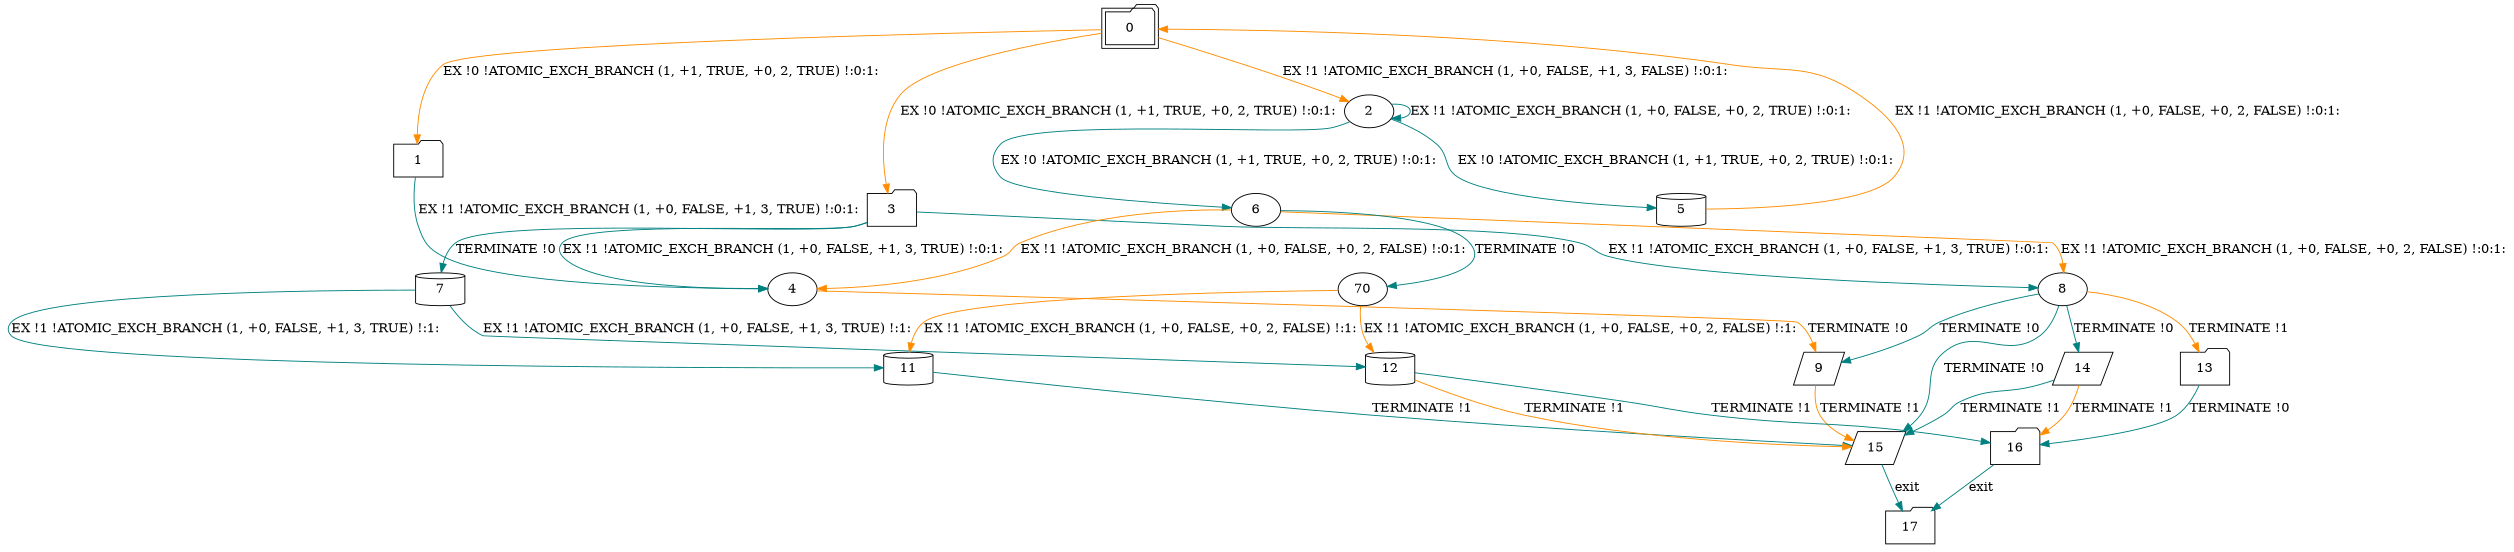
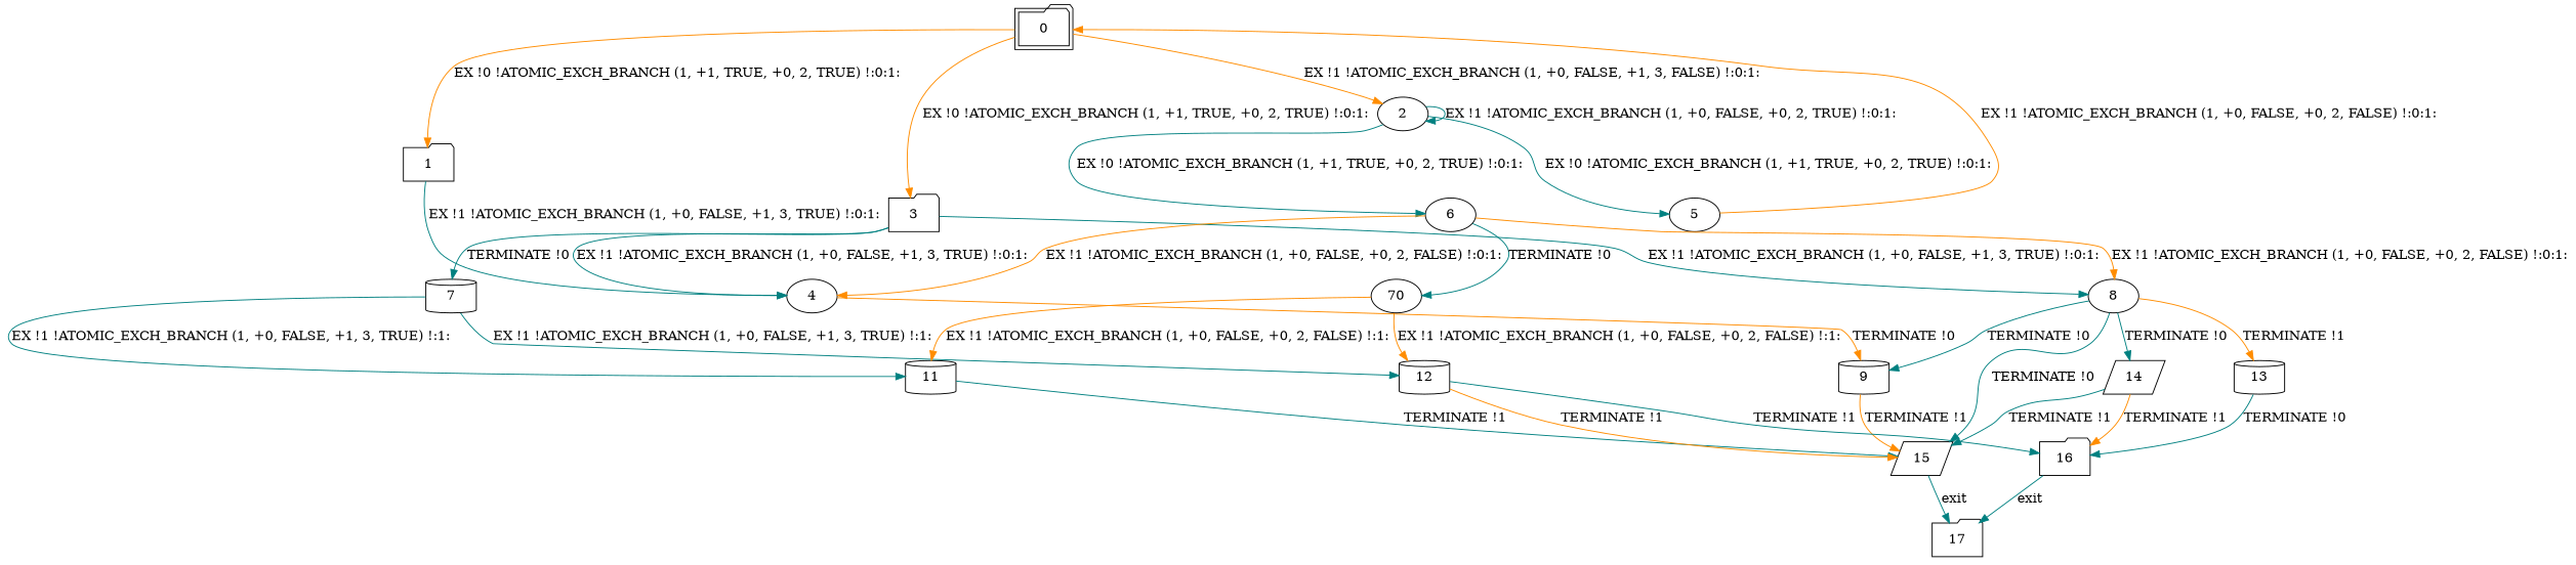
  digraph {
    node [shape=cylinder]
    edge [color=teal]
    0 [peripheries=2 shape=folder]
    1 [shape=folder]
    2 [shape=ellipse]
    3 [shape=folder]
    4 [shape=ellipse]
-   5
+   5 [shape=ellipse]
    6 [shape=ellipse]
    7
    8 [shape=ellipse]
-   9 [shape=parallelogram]
+   9
    n11 [label=70 shape=ellipse]
    11
    12
-   13 [shape=folder]
+   13
    14 [shape=parallelogram]
    15 [shape=parallelogram]
    16 [shape=folder]
    17 [shape=folder]
    0 -> 1 [color=darkorange label="EX !0 !ATOMIC_EXCH_BRANCH (1, +1, TRUE, +0, 2, TRUE) !:0:1:"]
    0 -> 2 [color=darkorange label="EX !1 !ATOMIC_EXCH_BRANCH (1, +0, FALSE, +1, 3, FALSE) !:0:1:"]
    0 -> 3 [color=darkorange label="EX !0 !ATOMIC_EXCH_BRANCH (1, +1, TRUE, +0, 2, TRUE) !:0:1:"]
    1 -> 4 [label="EX !1 !ATOMIC_EXCH_BRANCH (1, +0, FALSE, +1, 3, TRUE) !:0:1:"]
    2 -> 2 [label="EX !1 !ATOMIC_EXCH_BRANCH (1, +0, FALSE, +0, 2, TRUE) !:0:1:"]
    2 -> 5 [label="EX !0 !ATOMIC_EXCH_BRANCH (1, +1, TRUE, +0, 2, TRUE) !:0:1:"]
    2 -> 6 [label="EX !0 !ATOMIC_EXCH_BRANCH (1, +1, TRUE, +0, 2, TRUE) !:0:1:"]
    3 -> 4 [label="EX !1 !ATOMIC_EXCH_BRANCH (1, +0, FALSE, +1, 3, TRUE) !:0:1:"]
    3 -> 7 [label="TERMINATE !0"]
    3 -> 8 [label="EX !1 !ATOMIC_EXCH_BRANCH (1, +0, FALSE, +1, 3, TRUE) !:0:1:"]
    4 -> 9 [color=darkorange label="TERMINATE !0"]
    5 -> 0 [color=darkorange label="EX !1 !ATOMIC_EXCH_BRANCH (1, +0, FALSE, +0, 2, FALSE) !:0:1:"]
    6 -> 4 [color=darkorange label="EX !1 !ATOMIC_EXCH_BRANCH (1, +0, FALSE, +0, 2, FALSE) !:0:1:"]
    6 -> 8 [color=darkorange label="EX !1 !ATOMIC_EXCH_BRANCH (1, +0, FALSE, +0, 2, FALSE) !:0:1:"]
    6 -> n11 [label="TERMINATE !0"]
    7 -> 11 [label="EX !1 !ATOMIC_EXCH_BRANCH (1, +0, FALSE, +1, 3, TRUE) !:1:"]
    7 -> 12 [label="EX !1 !ATOMIC_EXCH_BRANCH (1, +0, FALSE, +1, 3, TRUE) !:1:"]
    8 -> 9 [label="TERMINATE !0"]
    8 -> 13 [color=darkorange label="TERMINATE !1"]
    8 -> 14 [label="TERMINATE !0"]
    8 -> 15 [label="TERMINATE !0"]
    9 -> 15 [color=darkorange label="TERMINATE !1"]
    n11 -> 11 [color=darkorange label="EX !1 !ATOMIC_EXCH_BRANCH (1, +0, FALSE, +0, 2, FALSE) !:1:"]
    n11 -> 12 [color=darkorange label="EX !1 !ATOMIC_EXCH_BRANCH (1, +0, FALSE, +0, 2, FALSE) !:1:"]
    11 -> 15 [label="TERMINATE !1"]
    12 -> 15 [color=darkorange label="TERMINATE !1"]
    12 -> 16 [label="TERMINATE !1"]
    13 -> 16 [label="TERMINATE !0"]
    14 -> 15 [label="TERMINATE !1"]
    14 -> 16 [color=darkorange label="TERMINATE !1"]
    15 -> 17 [label=exit]
    16 -> 17 [label=exit]
  }
